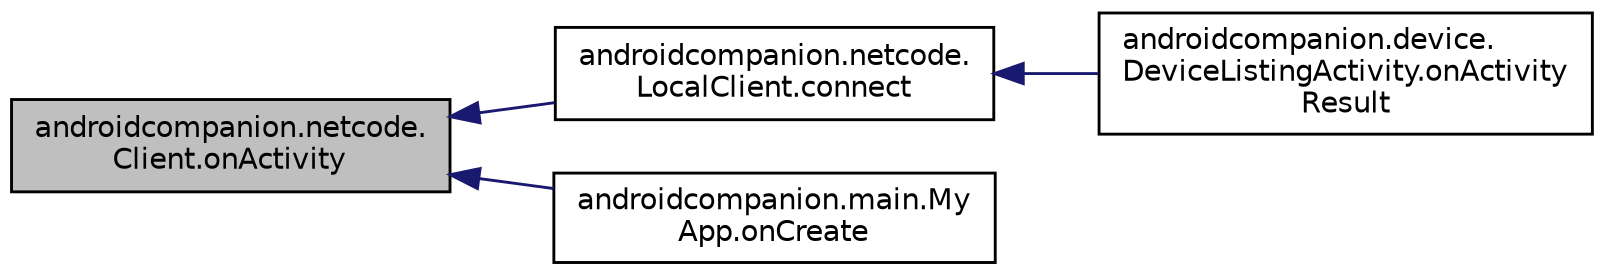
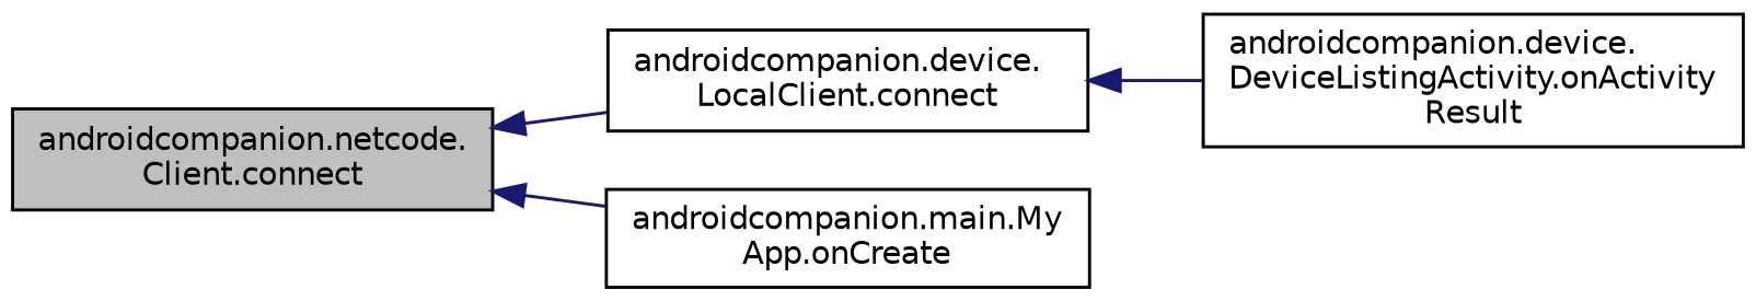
  digraph {
    rankdir=LR
    node [color=black fillcolor=white fontname=Helvetica fontsize=10 shape=record style=filled]
    edge [color=midnightblue dir=back fontname=Helvetica fontsize=10 labelfontname=Helvetica labelfontsize=10 style=solid]
-   n1 [fillcolor=grey75 fontcolor=black height=0.2 label="androidcompanion.netcode.\lClient.onActivity" width=0.4]
-   n2 [height=0.2 label="androidcompanion.netcode.\lLocalClient.connect" width=0.4]
+   n1 [fillcolor=grey75 fontcolor=black height=0.2 label="androidcompanion.netcode.\lClient.connect" width=0.4]
+   n2 [height=0.2 label="androidcompanion.device.\lLocalClient.connect" width=0.4]
    n3 [height=0.2 label="androidcompanion.main.My\lApp.onCreate" width=0.4]
    n4 [height=0.2 label="androidcompanion.device.\lDeviceListingActivity.onActivity\lResult" width=0.4]
    n1 -> n2
    n1 -> n3
    n2 -> n4
  }
